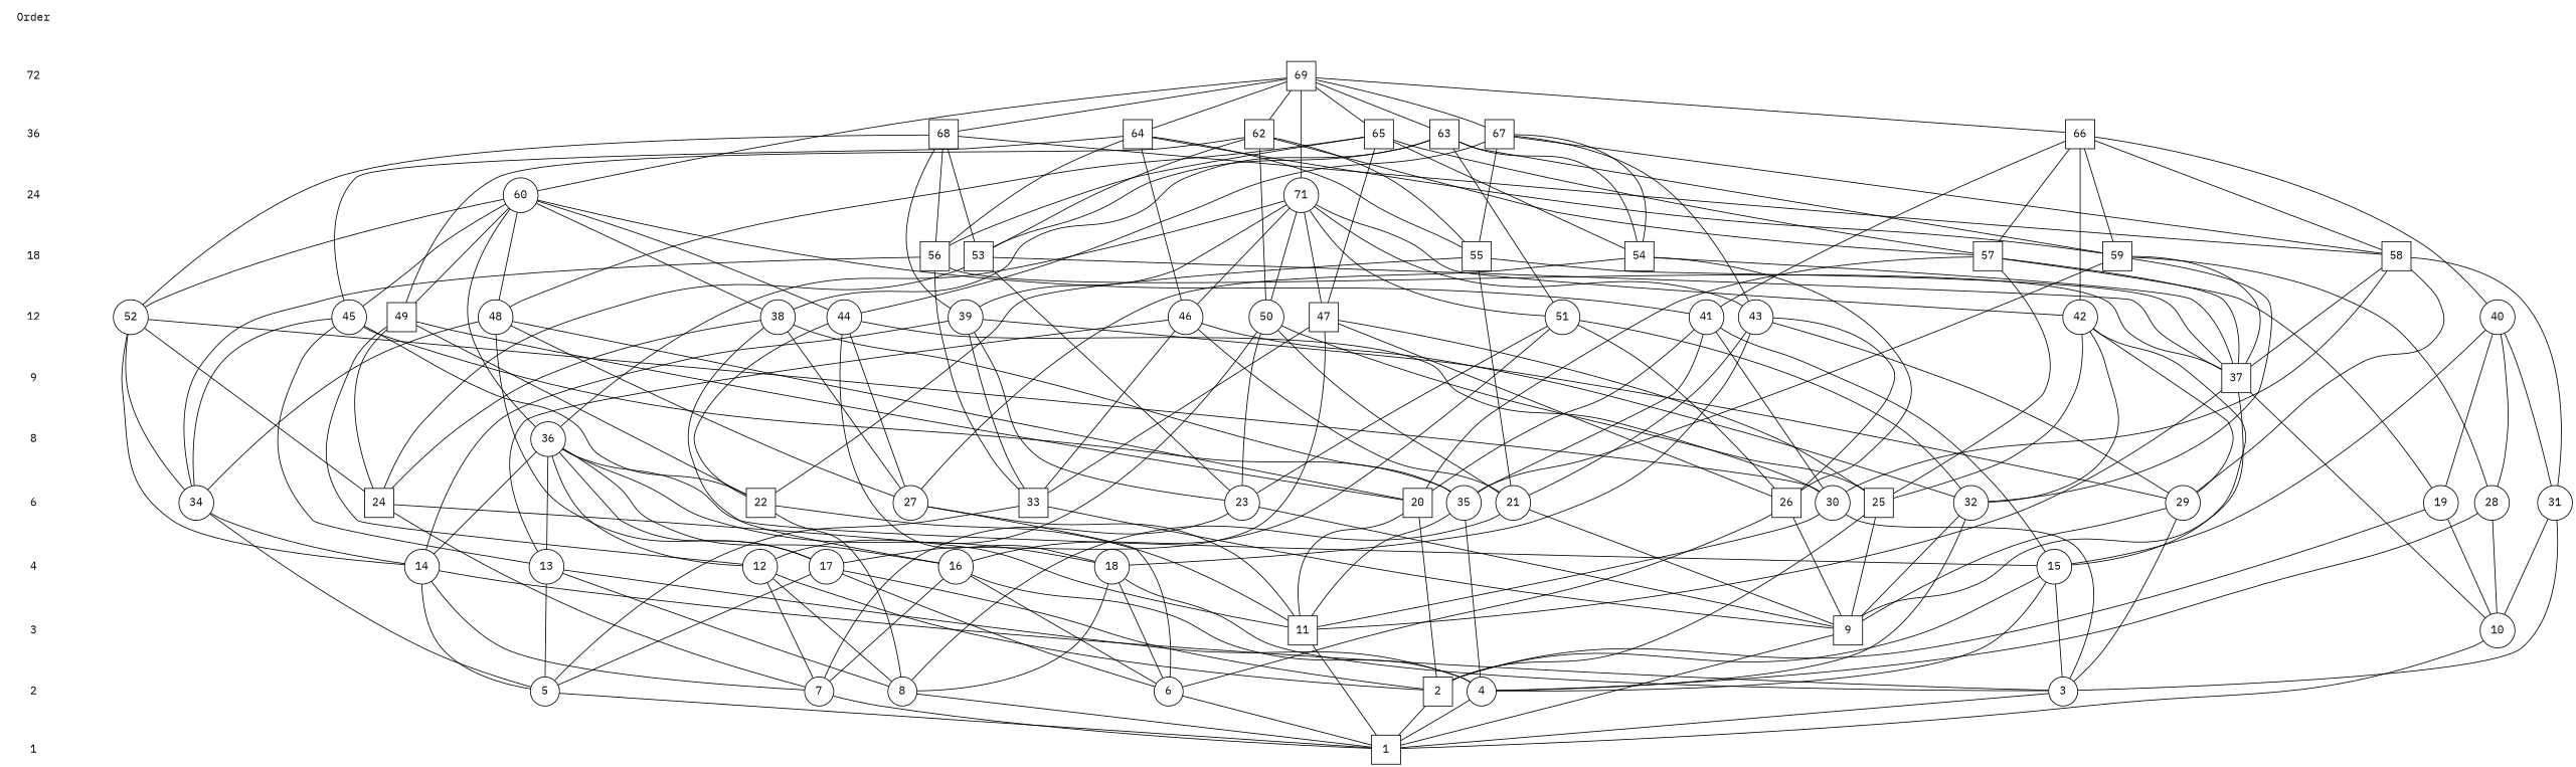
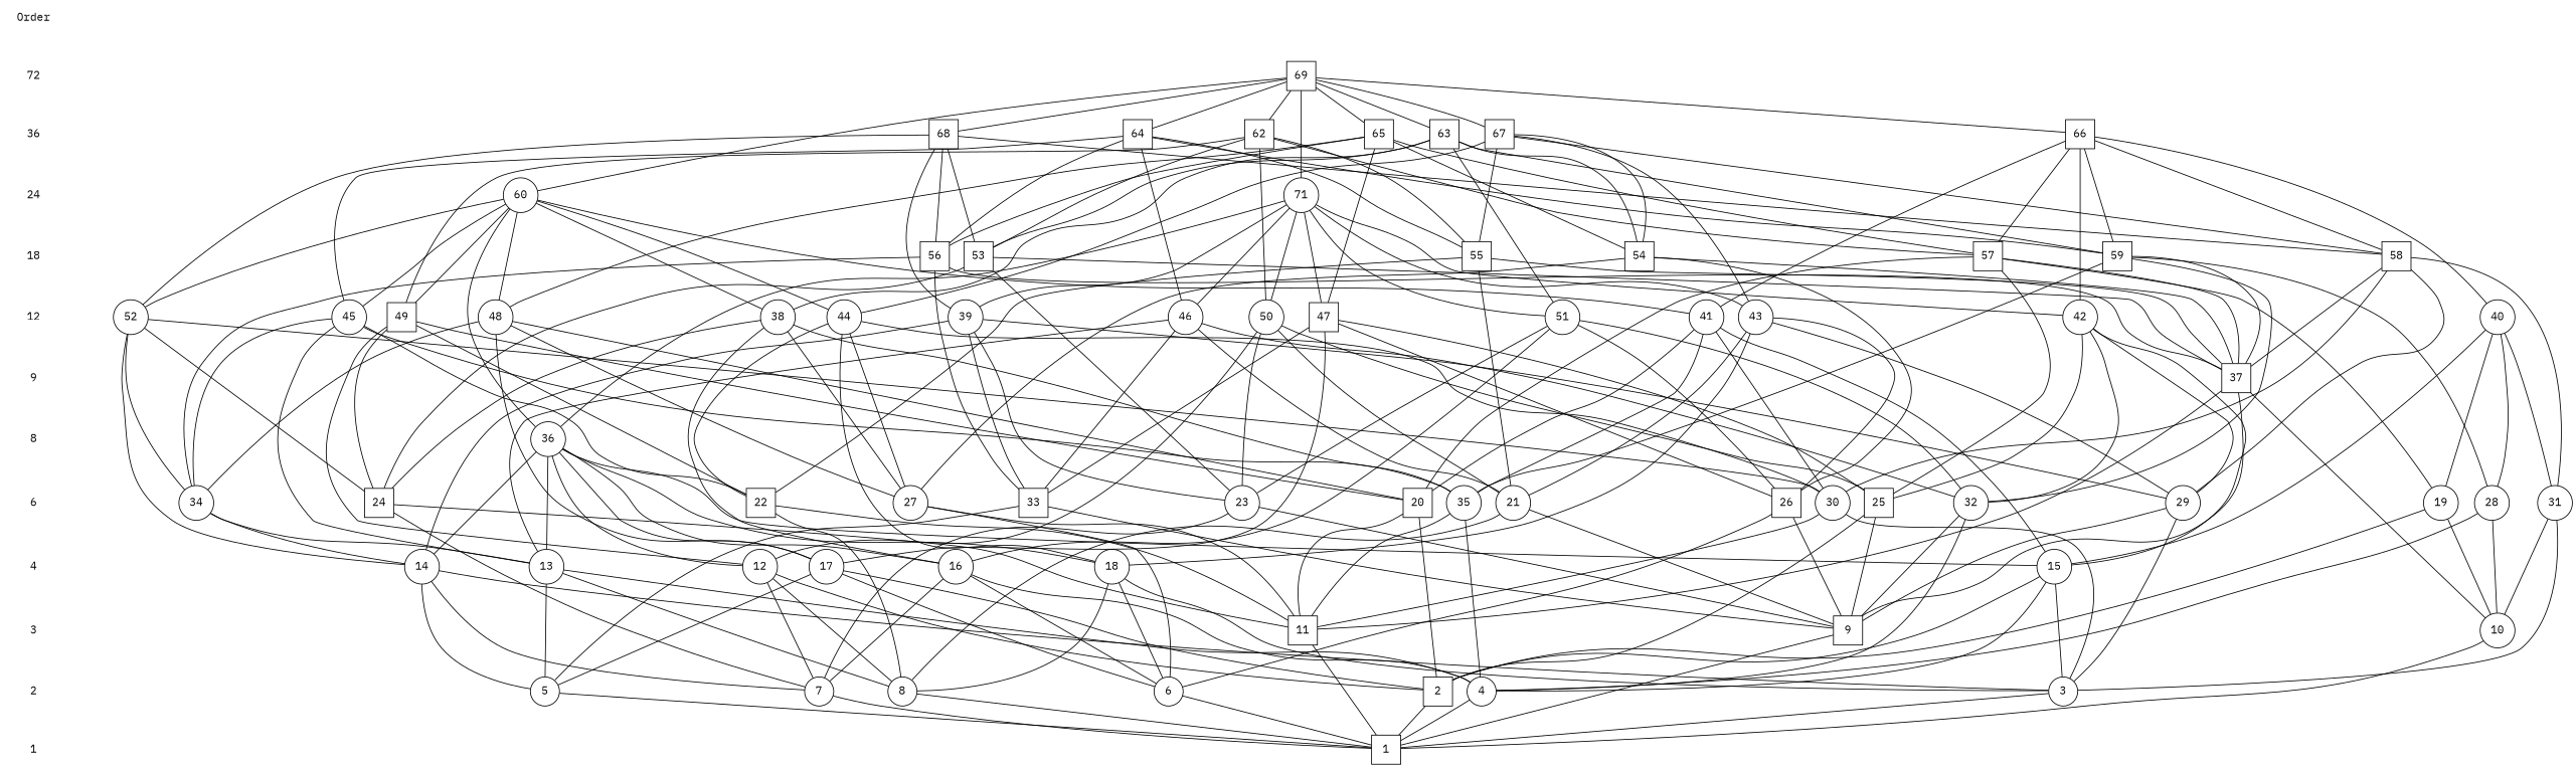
  digraph {
    fontname="IBM Plex Mono"
    node [fontname="IBM Plex Mono" shape=circle]
    edge [arrowhead=none fontname="IBM Plex Mono"]
    n1 [color=white label=1 shape=""]
    n2 [label=1 shape=square]
    n3 [color=white label=2 shape=""]
    n4 [label=2 shape=square]
    n5 [label=3]
    n6 [label=4]
    n7 [label=5]
    n8 [label=6]
    n9 [label=7]
    n10 [label=8]
    n11 [color=white label=3 shape=""]
    n12 [label=9 shape=square]
    n13 [label=10]
    n14 [label=11 shape=square]
    n15 [color=white label=4 shape=""]
    n16 [label=12]
    n17 [label=13]
    n18 [label=14]
    n19 [label=15]
    n20 [label=16]
    n21 [label=17]
    n22 [label=18]
    n23 [color=white label=6 shape=""]
    n24 [label=30]
    n25 [label=19]
    n26 [label=20 shape=square]
    n27 [label=21]
    n28 [label=22 shape=square]
    n29 [label=23]
    n30 [label=24 shape=square]
    n31 [label=25 shape=square]
    n32 [label=26 shape=square]
    n33 [label=27]
    n34 [label=28]
    n35 [label=29]
    n36 [label=31]
    n37 [label=32]
    n38 [label=33 shape=square]
    n39 [label=34]
    n40 [label=35]
    n41 [color=white label=8 shape=""]
    n42 [label=36]
    n43 [color=white label=9 shape=""]
    n44 [label=37 shape=square]
    n45 [color=white label=12 shape=""]
    n46 [label=38]
    n47 [label=39]
    n48 [label=40]
    n49 [label=41]
    n50 [label=42]
    n51 [label=43]
    n52 [label=44]
    n53 [label=45]
    n54 [label=46]
    n55 [label=47 shape=square]
    n56 [label=48]
    n57 [label=49 shape=square]
    n58 [label=50]
    n59 [label=51]
    n60 [label=52]
    n61 [color=white label=18 shape=""]
    n62 [label=53 shape=square]
    n63 [label=54 shape=square]
    n64 [label=55 shape=square]
    n65 [label=56 shape=square]
    n66 [label=57 shape=square]
    n67 [label=58 shape=square]
    n68 [label=59 shape=square]
    n69 [color=white label=24 shape=""]
    n70 [label=60]
    n71 [label=71]
    n72 [color=white label=36 shape=""]
    n73 [label=62 shape=square]
    n74 [label=63 shape=square]
    n75 [label=64 shape=square]
    n76 [label=65 shape=square]
    n77 [label=66 shape=square]
    n78 [label=67 shape=square]
    n79 [label=68 shape=square]
    n80 [color=white label=72 shape=""]
    n81 [label=69 shape=square]
    n82 [color=white label=Order shape=""]
    subgraph sub_1 {
      rank=same
      n1
      n2
    }
    subgraph sub_2 {
      rank=same
      n3
      n4
    }
    subgraph sub_3 {
      rank=same
      n3
      n5
    }
    subgraph sub_4 {
      rank=same
      n3
      n6
    }
    subgraph sub_5 {
      rank=same
      n3
      n7
    }
    subgraph sub_6 {
      rank=same
      n3
      n8
    }
    subgraph sub_7 {
      rank=same
      n3
      n9
    }
    subgraph sub_8 {
      rank=same
      n3
      n10
    }
    subgraph sub_9 {
      rank=same
      n11
      n12
    }
    subgraph sub_10 {
      rank=same
      n11
      n13
    }
    subgraph sub_11 {
      rank=same
      n11
      n14
    }
    subgraph sub_12 {
      rank=same
      n15
      n16
    }
    subgraph sub_13 {
      rank=same
      n15
      n17
    }
    subgraph sub_14 {
      rank=same
      n15
      n18
    }
    subgraph sub_15 {
      rank=same
      n15
      n19
    }
    subgraph sub_16 {
      rank=same
      n15
      n20
    }
    subgraph sub_17 {
      rank=same
      n15
      n21
    }
    subgraph sub_18 {
      rank=same
      n15
      n22
    }
    subgraph sub_19 {
      rank=same
      n23
      n24
    }
    subgraph sub_20 {
      rank=same
      n23
      n25
    }
    subgraph sub_21 {
      rank=same
      n23
      n26
    }
    subgraph sub_22 {
      rank=same
      n23
      n27
    }
    subgraph sub_23 {
      rank=same
      n23
      n28
    }
    subgraph sub_24 {
      rank=same
      n23
      n29
    }
    subgraph sub_25 {
      rank=same
      n23
      n30
    }
    subgraph sub_26 {
      rank=same
      n23
      n31
    }
    subgraph sub_27 {
      rank=same
      n23
      n32
    }
    subgraph sub_28 {
      rank=same
      n23
      n33
    }
    subgraph sub_29 {
      rank=same
      n23
      n34
    }
    subgraph sub_30 {
      rank=same
      n23
      n35
    }
    subgraph sub_31 {
      rank=same
      n23
      n36
    }
    subgraph sub_32 {
      rank=same
      n23
      n37
    }
    subgraph sub_33 {
      rank=same
      n23
      n38
    }
    subgraph sub_34 {
      rank=same
      n23
      n39
    }
    subgraph sub_35 {
      rank=same
      n23
      n40
    }
    subgraph sub_36 {
      rank=same
      n41
      n42
    }
    subgraph sub_37 {
      rank=same
      n43
      n44
    }
    subgraph sub_38 {
      rank=same
      n45
      n46
    }
    subgraph sub_39 {
      rank=same
      n45
      n47
    }
    subgraph sub_40 {
      rank=same
      n45
      n48
    }
    subgraph sub_41 {
      rank=same
      n45
      n49
    }
    subgraph sub_42 {
      rank=same
      n45
      n50
    }
    subgraph sub_43 {
      rank=same
      n45
      n51
    }
    subgraph sub_44 {
      rank=same
      n45
      n52
    }
    subgraph sub_45 {
      rank=same
      n45
      n53
    }
    subgraph sub_46 {
      rank=same
      n45
      n54
    }
    subgraph sub_47 {
      rank=same
      n45
      n55
    }
    subgraph sub_48 {
      rank=same
      n45
      n56
    }
    subgraph sub_49 {
      rank=same
      n45
      n57
    }
    subgraph sub_50 {
      rank=same
      n45
      n58
    }
    subgraph sub_51 {
      rank=same
      n45
      n59
    }
    subgraph sub_52 {
      rank=same
      n45
      n60
    }
    subgraph sub_53 {
      rank=same
      n61
      n62
    }
    subgraph sub_54 {
      rank=same
      n61
      n63
    }
    subgraph sub_55 {
      rank=same
      n61
      n64
    }
    subgraph sub_56 {
      rank=same
      n61
      n65
    }
    subgraph sub_57 {
      rank=same
      n61
      n66
    }
    subgraph sub_58 {
      rank=same
      n61
      n67
    }
    subgraph sub_59 {
      rank=same
      n61
      n68
    }
    subgraph sub_60 {
      rank=same
      n69
      n70
    }
    subgraph sub_61 {
      rank=same
      n69
      n71
    }
    subgraph sub_62 {
      rank=same
      n72
      n73
    }
    subgraph sub_63 {
      rank=same
      n72
      n74
    }
    subgraph sub_64 {
      rank=same
      n72
      n75
    }
    subgraph sub_65 {
      rank=same
      n72
      n76
    }
    subgraph sub_66 {
      rank=same
      n72
      n77
    }
    subgraph sub_67 {
      rank=same
      n72
      n78
    }
    subgraph sub_68 {
      rank=same
      n72
      n79
    }
    subgraph sub_69 {
      rank=same
      n80
      n81
    }
    n3 -> n1 [color=white]
    n4 -> n2
    n5 -> n2
    n6 -> n2
    n7 -> n2
    n8 -> n2
    n9 -> n2
    n10 -> n2
    n11 -> n3 [color=white]
    n12 -> n2
    n13 -> n2
    n14 -> n2
    n15 -> n11 [color=white]
    n16 -> n4
    n16 -> n9
    n16 -> n10
    n17 -> n6
    n17 -> n7
    n17 -> n10
    n18 -> n5
    n18 -> n7
    n18 -> n9
    n19 -> n4
    n19 -> n5
    n19 -> n6
    n20 -> n6
    n20 -> n8
    n20 -> n9
    n21 -> n4
    n21 -> n7
    n21 -> n8
    n22 -> n5
    n22 -> n8
    n22 -> n10
    n23 -> n15 [color=white]
    n24 -> n5
    n24 -> n14
    n25 -> n4
    n25 -> n13
    n26 -> n4
    n26 -> n14
    n27 -> n10
    n27 -> n12
    n28 -> n10
    n28 -> n14
    n29 -> n9
    n29 -> n12
    n30 -> n9
    n30 -> n14
    n31 -> n4
    n31 -> n12
    n32 -> n8
    n32 -> n12
    n33 -> n8
    n33 -> n14
    n34 -> n6
    n34 -> n13
    n35 -> n5
    n35 -> n12
    n36 -> n5
    n36 -> n13
    n37 -> n6
    n37 -> n12
    n38 -> n7
    n38 -> n12
-   n39 -> n7
+   n39 -> n17
    n39 -> n18
    n40 -> n6
    n40 -> n14
    n41 -> n23 [color=white]
    n42 -> n16
    n42 -> n17
    n42 -> n18
    n42 -> n19
    n42 -> n20
    n42 -> n21
    n42 -> n22
    n43 -> n41 [color=white]
    n44 -> n12
    n44 -> n13
    n44 -> n14
    n45 -> n43 [color=white]
    n46 -> n20
    n46 -> n30
    n46 -> n33
    n46 -> n40
    n47 -> n18
    n47 -> n29
    n47 -> n35
    n47 -> n38
    n48 -> n19
    n48 -> n25
    n48 -> n34
    n48 -> n36
    n49 -> n19
    n49 -> n24
    n49 -> n26
    n49 -> n40
    n50 -> n19
    n50 -> n31
    n50 -> n35
    n50 -> n37
    n51 -> n22
    n51 -> n27
    n51 -> n32
    n51 -> n35
    n52 -> n22
    n52 -> n24
    n52 -> n28
    n52 -> n33
    n53 -> n17
    n53 -> n28
    n53 -> n39
    n53 -> n40
    n54 -> n17
    n54 -> n27
    n54 -> n37
    n54 -> n38
    n55 -> n21
    n55 -> n31
    n55 -> n32
    n55 -> n38
    n56 -> n21
    n56 -> n26
    n56 -> n33
    n56 -> n39
    n57 -> n16
    n57 -> n26
    n57 -> n28
    n57 -> n30
    n58 -> n16
    n58 -> n27
    n58 -> n29
    n58 -> n31
    n59 -> n20
    n59 -> n29
    n59 -> n32
    n59 -> n37
    n60 -> n18
    n60 -> n24
    n60 -> n30
    n60 -> n39
    n61 -> n45 [color=white]
    n62 -> n29
    n62 -> n30
    n62 -> n44
    n63 -> n32
    n63 -> n33
    n63 -> n44
    n64 -> n27
    n64 -> n28
    n64 -> n44
    n65 -> n38
    n65 -> n39
    n65 -> n44
    n66 -> n25
    n66 -> n26
    n66 -> n31
    n66 -> n44
    n67 -> n24
    n67 -> n35
    n67 -> n36
    n67 -> n44
    n68 -> n34
    n68 -> n37
    n68 -> n40
    n68 -> n44
    n69 -> n61 [color=white]
    n70 -> n42
    n70 -> n46
    n70 -> n49
    n70 -> n52
    n70 -> n53
    n70 -> n56
    n70 -> n57
    n70 -> n60
    n71 -> n42
    n71 -> n47
    n71 -> n50
    n71 -> n51
    n71 -> n54
    n71 -> n55
    n71 -> n58
    n71 -> n59
    n72 -> n69 [color=white]
    n73 -> n57
    n73 -> n58
    n73 -> n62
    n73 -> n64
    n73 -> n66
    n74 -> n46
    n74 -> n59
    n74 -> n62
    n74 -> n63
    n74 -> n68
    n75 -> n53
    n75 -> n54
    n75 -> n64
    n75 -> n65
    n75 -> n68
    n76 -> n55
    n76 -> n56
    n76 -> n63
    n76 -> n65
    n76 -> n66
    n77 -> n48
    n77 -> n49
    n77 -> n50
    n77 -> n66
    n77 -> n67
    n77 -> n68
    n78 -> n51
    n78 -> n52
    n78 -> n63
    n78 -> n64
    n78 -> n67
    n79 -> n47
    n79 -> n60
    n79 -> n62
    n79 -> n65
    n79 -> n67
    n80 -> n72 [color=white]
    n81 -> n70
    n81 -> n71
    n81 -> n73
    n81 -> n74
    n81 -> n75
    n81 -> n76
    n81 -> n77
    n81 -> n78
    n81 -> n79
    n82 -> n80 [color=white]
  }
